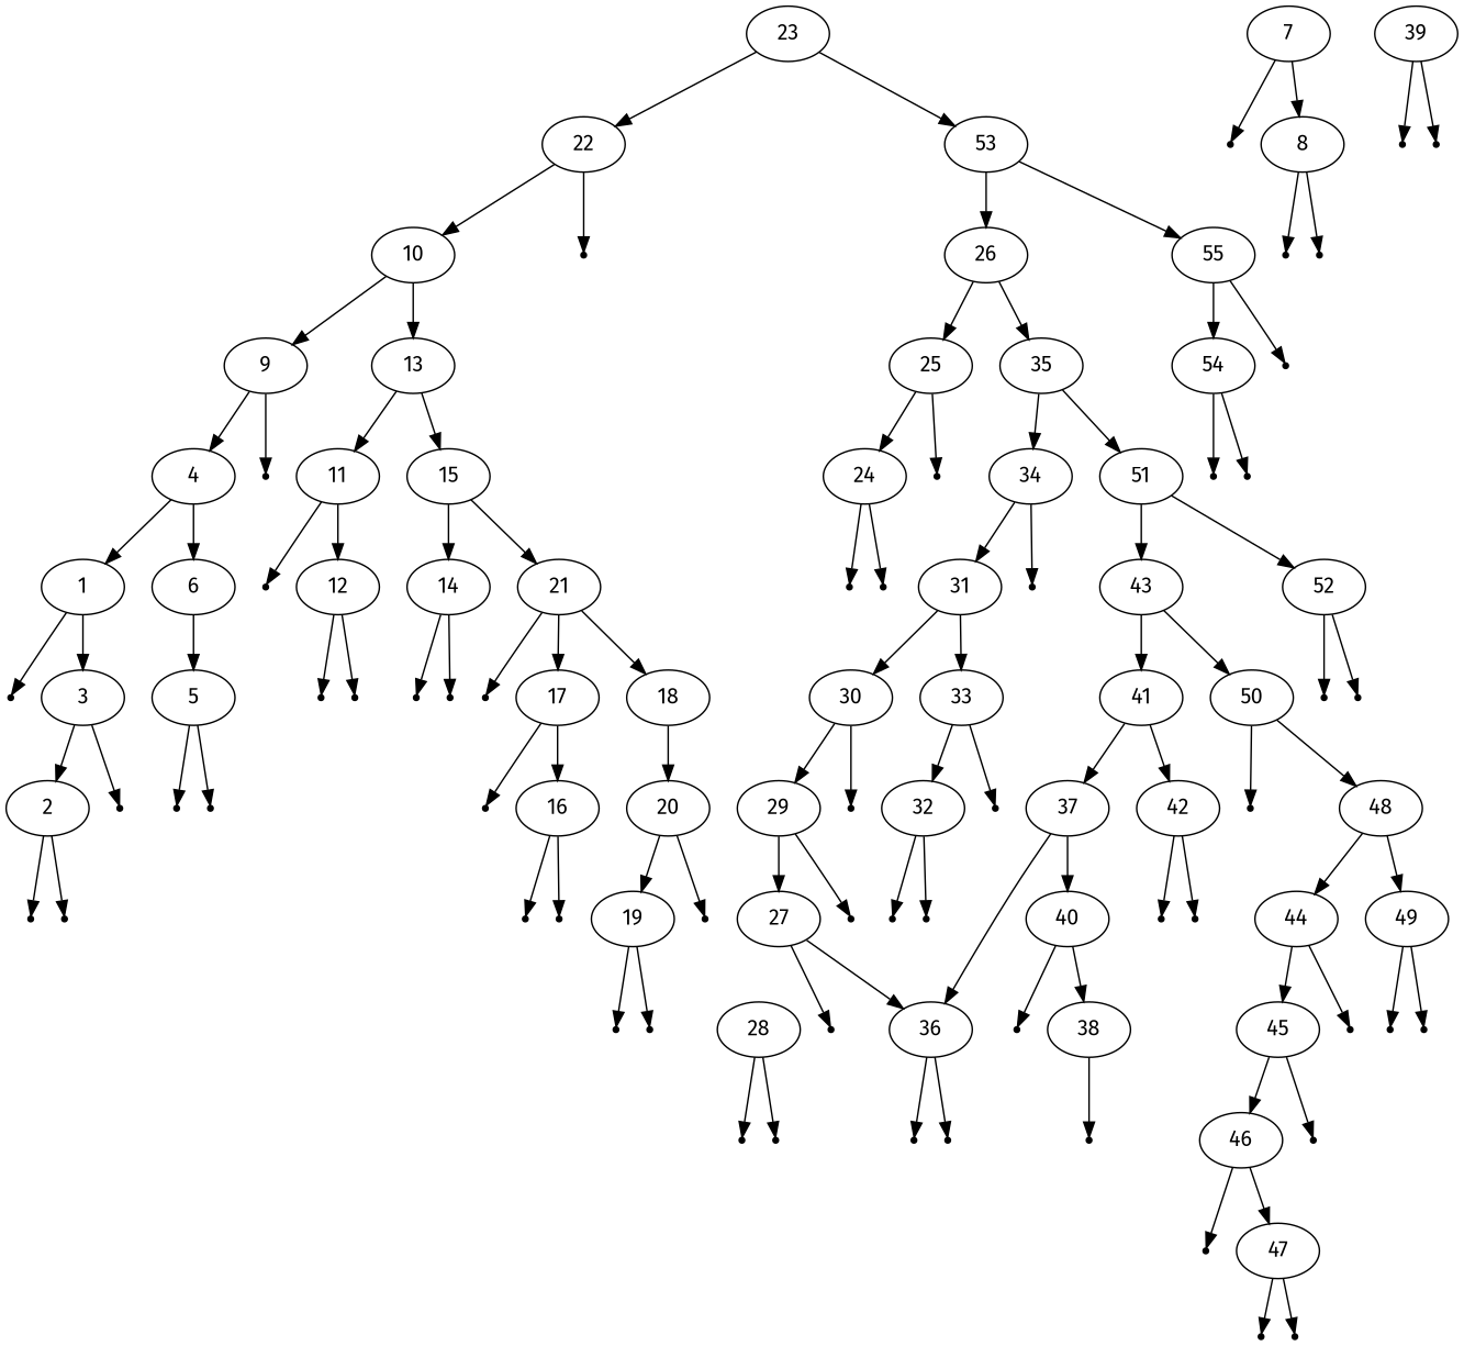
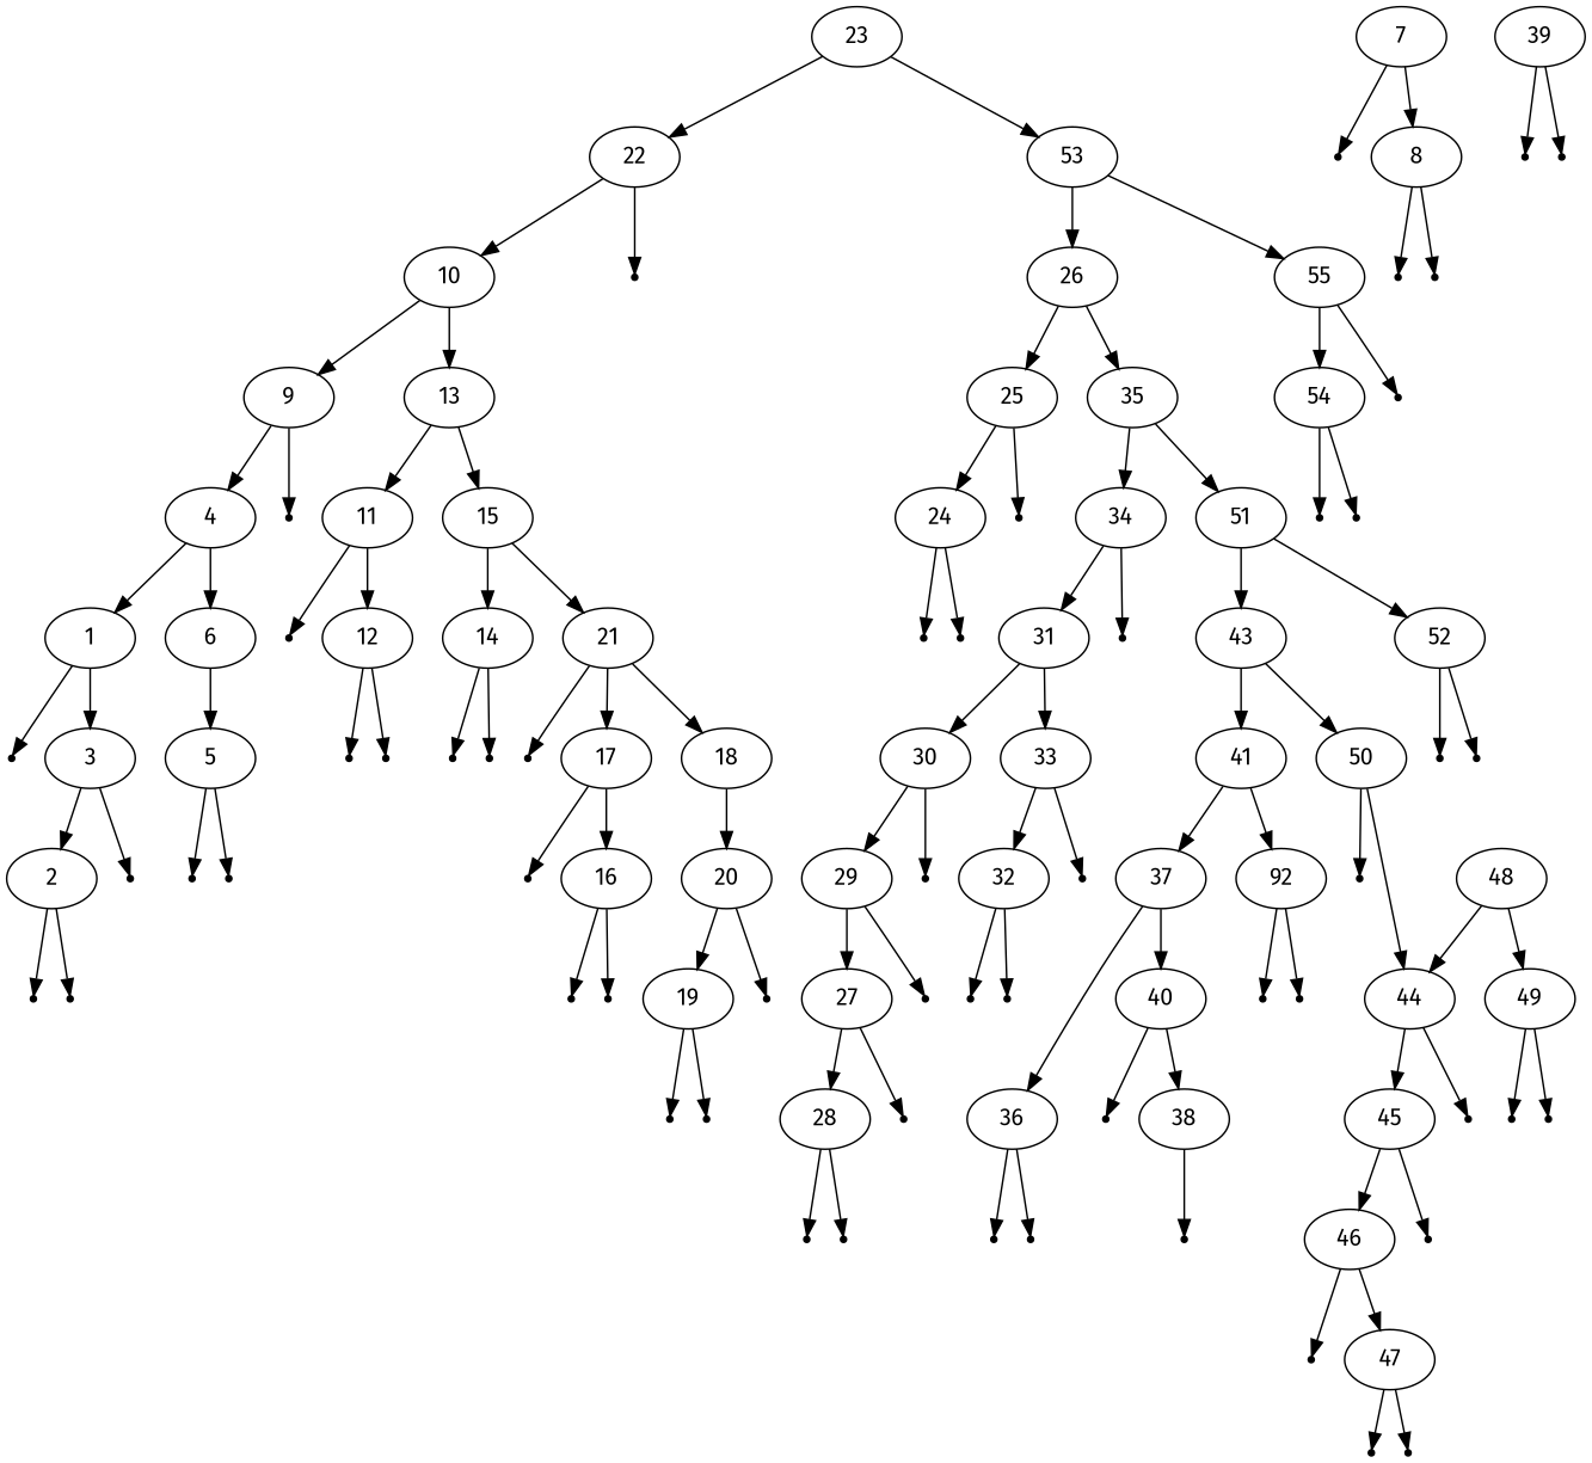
  digraph {
    fontname="Fira Sans"
    node [fontname="Fira Sans" shape=point]
    edge [fontname="Fira Sans"]
    23 [shape=""]
    22 [shape=""]
    53 [shape=""]
    10 [shape=""]
    null1
    26 [shape=""]
    55 [shape=""]
    9 [shape=""]
    13 [shape=""]
    25 [shape=""]
    35 [shape=""]
    54 [shape=""]
    null54
    4 [shape=""]
    null2
    11 [shape=""]
    15 [shape=""]
    1 [shape=""]
    6 [shape=""]
    null12
    12 [shape=""]
    14 [shape=""]
    21 [shape=""]
    null3
    3 [shape=""]
    5 [shape=""]
    2 [shape=""]
    null4
    null7
    null8
    7 [shape=""]
    null9
    8 [shape=""]
    null5
    null6
    null10
    null11
    null13
    null14
    null15
    null16
    18 [shape=""]
    null17
    17 [shape=""]
    20 [shape=""]
    16 [shape=""]
    null18
    19 [shape=""]
    null21
    null19
    null20
    null22
    null23
    24 [shape=""]
    null24
    34 [shape=""]
    51 [shape=""]
    null55
    null56
    null25
    null26
    31 [shape=""]
    null27
    43 [shape=""]
    52 [shape=""]
    30 [shape=""]
    33 [shape=""]
    41 [shape=""]
    50 [shape=""]
    null52
    null53
    29 [shape=""]
    null28
    32 [shape=""]
    null33
    27 [shape=""]
    null29
    null34
    null35
    null30
    28 [shape=""]
    null31
    null32
    37 [shape=""]
-   42 [shape=""]
+   42 [label=92 shape=""]
    48 [shape=""]
    null44
    36 [shape=""]
    40 [shape=""]
    null42
    null43
    44 [shape=""]
    49 [shape=""]
    null36
    null37
    38 [shape=""]
    null38
    null39
    39 [shape=""]
    null40
    null41
    null45
    45 [shape=""]
    null50
    null51
    null46
    46 [shape=""]
    null47
    47 [shape=""]
    null48
    null49
    23 -> 22
    23 -> 53
    22 -> 10
    22 -> null1
    53 -> 26
    53 -> 55
    10 -> 9
    10 -> 13
    26 -> 25
    26 -> 35
    55 -> 54
    55 -> null54
    9 -> 4
    9 -> null2
    13 -> 11
    13 -> 15
    25 -> 24
    25 -> null24
    35 -> 34
    35 -> 51
    54 -> null55
    54 -> null56
    4 -> 1
    4 -> 6
    11 -> null12
    11 -> 12
    15 -> 14
    15 -> 21
    1 -> null3
    1 -> 3
    6 -> 5
    12 -> null13
    12 -> null14
    14 -> null15
    14 -> null16
    21 -> 18
    21 -> null17
    21 -> 17
    3 -> 2
    3 -> null4
    5 -> null7
    5 -> null8
    2 -> null5
    2 -> null6
    7 -> null9
    7 -> 8
    8 -> null10
    8 -> null11
    18 -> 20
    17 -> 16
    17 -> null18
    20 -> 19
    20 -> null21
    16 -> null19
    16 -> null20
    19 -> null22
    19 -> null23
    24 -> null25
    24 -> null26
    34 -> 31
    34 -> null27
    51 -> 43
    51 -> 52
    31 -> 30
    31 -> 33
    43 -> 41
    43 -> 50
    52 -> null52
    52 -> null53
    30 -> 29
    30 -> null28
    33 -> 32
    33 -> null33
    41 -> 37
    41 -> 42
-   50 -> 48
+   50 -> 44
    50 -> null44
    29 -> 27
    29 -> null29
    32 -> null34
    32 -> null35
    27 -> null30
-   27 -> 36
+   27 -> 28
    28 -> null31
    28 -> null32
    37 -> 36
    37 -> 40
    42 -> null42
    42 -> null43
    48 -> 44
    48 -> 49
    36 -> null36
    36 -> null37
    40 -> 38
    40 -> null38
    44 -> null45
    44 -> 45
    49 -> null50
    49 -> null51
    38 -> null39
    39 -> null40
    39 -> null41
    45 -> null46
    45 -> 46
    46 -> null47
    46 -> 47
    47 -> null48
    47 -> null49
  }
